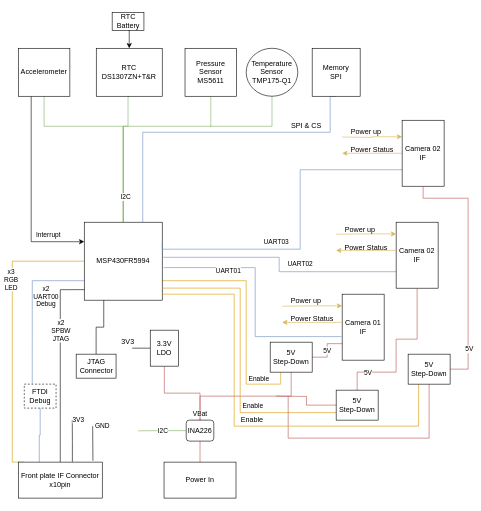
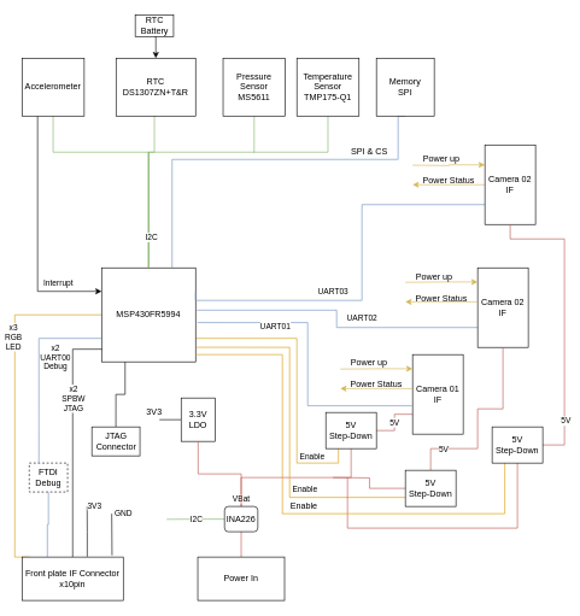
  <mxCell id="0" />
  <mxCell id="1" parent="0" />
  <mxCell id="2" style="edgeStyle=orthogonalEdgeStyle;rounded=0;orthogonalLoop=1;jettySize=auto;html=1;exitX=0;exitY=0.5;exitDx=0;exitDy=0;entryX=0.071;entryY=0;entryDx=0;entryDy=0;endArrow=none;endFill=0;entryPerimeter=0;fillColor=#ffe6cc;strokeColor=#d79b00;" parent="1" source="7" target="22" edge="1"><mxGeometry relative="1" as="geometry"><Array as="points"><mxPoint x="20" y="435" /><mxPoint x="20" y="770" /></Array></mxGeometry></mxCell>
  <mxCell id="3" value="x3&lt;br&gt;RGB&lt;br&gt;LED" style="edgeLabel;html=1;align=center;verticalAlign=middle;resizable=0;points=[];" parent="2" vertex="1" connectable="0"><mxGeometry x="-0.368" y="-3" relative="1" as="geometry"><mxPoint as="offset" /></mxGeometry></mxCell>
  <mxCell id="4" style="edgeStyle=orthogonalEdgeStyle;rounded=0;orthogonalLoop=1;jettySize=auto;html=1;exitX=1;exitY=0.75;exitDx=0;exitDy=0;entryX=0.25;entryY=1;entryDx=0;entryDy=0;endArrow=none;endFill=0;fillColor=#ffe6cc;strokeColor=#d79b00;" parent="1" source="7" target="32" edge="1"><mxGeometry relative="1" as="geometry"><Array as="points"><mxPoint x="410" y="467" /><mxPoint x="410" y="640" /><mxPoint x="467" y="640" /></Array></mxGeometry></mxCell>
  <mxCell id="5" value="Enable" style="edgeLabel;html=1;align=center;verticalAlign=middle;resizable=0;points=[];" parent="4" vertex="1" connectable="0"><mxGeometry x="0.287" y="2" relative="1" as="geometry"><mxPoint x="18.33" y="51.67" as="offset" /></mxGeometry></mxCell>
  <mxCell id="6" style="edgeStyle=orthogonalEdgeStyle;rounded=0;orthogonalLoop=1;jettySize=auto;html=1;exitX=0.25;exitY=1;exitDx=0;exitDy=0;entryX=0.5;entryY=0;entryDx=0;entryDy=0;endArrow=none;endFill=0;" edge="1" parent="1" source="7" target="75"><mxGeometry relative="1" as="geometry" /></mxCell>
  <mxCell id="7" value="MSP430FR5994" style="rounded=0;whiteSpace=wrap;html=1;" parent="1" vertex="1"><mxGeometry x="140" y="370" width="130" height="130" as="geometry" /></mxCell>
  <mxCell id="8" style="edgeStyle=orthogonalEdgeStyle;rounded=0;orthogonalLoop=1;jettySize=auto;html=1;exitX=0.5;exitY=1;exitDx=0;exitDy=0;entryX=0.5;entryY=0;entryDx=0;entryDy=0;endArrow=none;endFill=0;fillColor=#d5e8d4;strokeColor=#82b366;" parent="1" source="11" target="7" edge="1"><mxGeometry relative="1" as="geometry"><Array as="points"><mxPoint x="73" y="210" /><mxPoint x="205" y="210" /></Array></mxGeometry></mxCell>
  <mxCell id="9" style="edgeStyle=orthogonalEdgeStyle;rounded=0;orthogonalLoop=1;jettySize=auto;html=1;exitX=0.25;exitY=1;exitDx=0;exitDy=0;entryX=0;entryY=0.25;entryDx=0;entryDy=0;endArrow=classic;endFill=1;" parent="1" source="11" target="7" edge="1"><mxGeometry relative="1" as="geometry" /></mxCell>
  <mxCell id="10" value="Interrupt" style="edgeLabel;html=1;align=center;verticalAlign=middle;resizable=0;points=[];" parent="9" vertex="1" connectable="0"><mxGeometry x="-0.674" y="1" relative="1" as="geometry"><mxPoint x="27.5" y="176.21" as="offset" /></mxGeometry></mxCell>
  <mxCell id="11" value="Accelerometer" style="rounded=0;whiteSpace=wrap;html=1;" parent="1" vertex="1"><mxGeometry x="30" y="80" width="86" height="80" as="geometry" /></mxCell>
  <mxCell id="12" style="edgeStyle=orthogonalEdgeStyle;rounded=0;orthogonalLoop=1;jettySize=auto;html=1;exitX=0.5;exitY=1;exitDx=0;exitDy=0;entryX=0.5;entryY=0;entryDx=0;entryDy=0;endArrow=none;endFill=0;fillColor=#d5e8d4;strokeColor=#82b366;" parent="1" source="13" target="7" edge="1"><mxGeometry relative="1" as="geometry"><Array as="points"><mxPoint x="213" y="210" /><mxPoint x="205" y="210" /></Array></mxGeometry></mxCell>
  <mxCell id="13" value="RTC&lt;br&gt;&lt;span style=&quot;font-size: 12px&quot;&gt;DS1307ZN+T&amp;amp;R&lt;/span&gt;" style="rounded=0;whiteSpace=wrap;html=1;" parent="1" vertex="1"><mxGeometry x="160" y="80" width="110" height="80" as="geometry" /></mxCell>
  <mxCell id="14" style="edgeStyle=orthogonalEdgeStyle;rounded=0;orthogonalLoop=1;jettySize=auto;html=1;exitX=0.5;exitY=1;exitDx=0;exitDy=0;endArrow=none;endFill=0;fillColor=#d5e8d4;strokeColor=#82b366;" parent="1" source="16" target="7" edge="1"><mxGeometry relative="1" as="geometry"><Array as="points"><mxPoint x="351" y="210" /><mxPoint x="205" y="210" /></Array></mxGeometry></mxCell>
  <mxCell id="15" value="I2C" style="edgeLabel;html=1;align=center;verticalAlign=middle;resizable=0;points=[];" parent="14" vertex="1" connectable="0"><mxGeometry x="0.758" y="3" relative="1" as="geometry"><mxPoint as="offset" /></mxGeometry></mxCell>
  <mxCell id="16" value="Pressure Sensor MS5611" style="rounded=0;whiteSpace=wrap;html=1;" parent="1" vertex="1"><mxGeometry x="308" y="80" width="86" height="80" as="geometry" /></mxCell>
  <mxCell id="17" style="edgeStyle=orthogonalEdgeStyle;rounded=0;orthogonalLoop=1;jettySize=auto;html=1;exitX=0.5;exitY=0;exitDx=0;exitDy=0;entryX=0.004;entryY=0.865;entryDx=0;entryDy=0;entryPerimeter=0;endArrow=none;endFill=0;" parent="1" source="22" target="7" edge="1"><mxGeometry relative="1" as="geometry" /></mxCell>
  <mxCell id="18" value="x2&lt;br&gt;SPBW&lt;br&gt;JTAG" style="edgeLabel;html=1;align=center;verticalAlign=middle;resizable=0;points=[];" parent="17" vertex="1" connectable="0"><mxGeometry x="0.451" relative="1" as="geometry"><mxPoint y="18.29" as="offset" /></mxGeometry></mxCell>
  <mxCell id="19" value="3V3" style="edgeStyle=orthogonalEdgeStyle;rounded=0;orthogonalLoop=1;jettySize=auto;html=1;exitX=0.644;exitY=-0.008;exitDx=0;exitDy=0;endArrow=none;endFill=0;exitPerimeter=0;" parent="1" source="22" edge="1"><mxGeometry x="0.993" y="-10" relative="1" as="geometry"><mxPoint x="120" y="700" as="targetPoint" /><mxPoint y="-1" as="offset" /></mxGeometry></mxCell>
  <mxCell id="20" value="GND" style="edgeStyle=orthogonalEdgeStyle;rounded=0;orthogonalLoop=1;jettySize=auto;html=1;exitX=0.889;exitY=-0.039;exitDx=0;exitDy=0;endArrow=none;endFill=0;exitPerimeter=0;" parent="1" source="22" edge="1"><mxGeometry x="1" y="-16" relative="1" as="geometry"><mxPoint x="154" y="710" as="targetPoint" /><mxPoint as="offset" /></mxGeometry></mxCell>
  <mxCell id="21" style="edgeStyle=orthogonalEdgeStyle;rounded=0;orthogonalLoop=1;jettySize=auto;html=1;exitX=0.25;exitY=0;exitDx=0;exitDy=0;entryX=0.5;entryY=1;entryDx=0;entryDy=0;fillColor=#dae8fc;strokeColor=#6c8ebf;endArrow=none;endFill=0;" edge="1" parent="1" source="22" target="72"><mxGeometry relative="1" as="geometry" /></mxCell>
  <mxCell id="22" value="Front plate IF Connector x10pin" style="rounded=0;whiteSpace=wrap;html=1;" parent="1" vertex="1"><mxGeometry x="30" y="770" width="140" height="60" as="geometry" /></mxCell>
  <mxCell id="23" style="edgeStyle=orthogonalEdgeStyle;rounded=0;orthogonalLoop=1;jettySize=auto;html=1;exitX=0.5;exitY=1;exitDx=0;exitDy=0;entryX=0.75;entryY=0;entryDx=0;entryDy=0;endArrow=none;endFill=0;fillColor=#dae8fc;strokeColor=#6c8ebf;" parent="1" source="24" target="7" edge="1"><mxGeometry relative="1" as="geometry"><Array as="points"><mxPoint x="550" y="160" /><mxPoint x="550" y="220" /><mxPoint x="238" y="220" /></Array></mxGeometry></mxCell>
  <mxCell id="24" value="Memory&lt;br&gt;SPI" style="rounded=0;whiteSpace=wrap;html=1;" parent="1" vertex="1"><mxGeometry x="520" y="80" width="80" height="80" as="geometry" /></mxCell>
  <mxCell id="25" value="SPI &amp;amp; CS" style="text;html=1;align=center;verticalAlign=middle;resizable=0;points=[];autosize=1;" parent="1" vertex="1"><mxGeometry x="475" y="200" width="70" height="20" as="geometry" /></mxCell>
  <mxCell id="26" style="edgeStyle=orthogonalEdgeStyle;rounded=0;orthogonalLoop=1;jettySize=auto;html=1;exitX=0.5;exitY=0;exitDx=0;exitDy=0;entryX=0.5;entryY=1;entryDx=0;entryDy=0;endArrow=none;endFill=0;fillColor=#f8cecc;strokeColor=#b85450;" parent="1" source="27" target="35" edge="1"><mxGeometry relative="1" as="geometry" /></mxCell>
  <mxCell id="27" value="Power In" style="rounded=0;whiteSpace=wrap;html=1;" parent="1" vertex="1"><mxGeometry x="273" y="770" width="120" height="60" as="geometry" /></mxCell>
  <mxCell id="28" style="edgeStyle=orthogonalEdgeStyle;rounded=0;orthogonalLoop=1;jettySize=auto;html=1;exitX=0;exitY=0.5;exitDx=0;exitDy=0;endArrow=none;endFill=0;" parent="1" source="29" edge="1"><mxGeometry relative="1" as="geometry"><mxPoint x="220" y="580.333" as="targetPoint" /></mxGeometry></mxCell>
  <mxCell id="29" value="3.3V LDO" style="rounded=0;whiteSpace=wrap;html=1;" parent="1" vertex="1"><mxGeometry x="250" y="550" width="47" height="60" as="geometry" /></mxCell>
  <mxCell id="30" value="5V" style="edgeStyle=orthogonalEdgeStyle;rounded=0;orthogonalLoop=1;jettySize=auto;html=1;exitX=1;exitY=0.5;exitDx=0;exitDy=0;entryX=0;entryY=0.75;entryDx=0;entryDy=0;endArrow=none;endFill=0;fillColor=#f8cecc;strokeColor=#b85450;" parent="1" source="32" target="36" edge="1"><mxGeometry relative="1" as="geometry" /></mxCell>
  <mxCell id="31" value="VBat" style="edgeStyle=orthogonalEdgeStyle;rounded=0;orthogonalLoop=1;jettySize=auto;html=1;exitX=0.5;exitY=1;exitDx=0;exitDy=0;entryX=0.5;entryY=0;entryDx=0;entryDy=0;endArrow=none;endFill=0;fillColor=#f8cecc;strokeColor=#b85450;" parent="1" source="32" target="35" edge="1"><mxGeometry x="0.914" relative="1" as="geometry"><mxPoint as="offset" /></mxGeometry></mxCell>
  <mxCell id="32" value="5V &lt;br&gt;Step-Down" style="rounded=0;whiteSpace=wrap;html=1;" parent="1" vertex="1"><mxGeometry x="450" y="570" width="70" height="50" as="geometry" /></mxCell>
  <mxCell id="33" value="I2C" style="edgeStyle=orthogonalEdgeStyle;rounded=0;orthogonalLoop=1;jettySize=auto;html=1;exitX=0;exitY=0.5;exitDx=0;exitDy=0;endArrow=none;endFill=0;fillColor=#d5e8d4;strokeColor=#82b366;" parent="1" source="35" edge="1"><mxGeometry relative="1" as="geometry"><mxPoint x="230" y="717.833" as="targetPoint" /></mxGeometry></mxCell>
  <mxCell id="34" style="edgeStyle=orthogonalEdgeStyle;rounded=0;orthogonalLoop=1;jettySize=auto;html=1;exitX=0.5;exitY=0;exitDx=0;exitDy=0;entryX=0.5;entryY=1;entryDx=0;entryDy=0;endArrow=none;endFill=0;fillColor=#f8cecc;strokeColor=#b85450;" parent="1" source="35" target="29" edge="1"><mxGeometry relative="1" as="geometry" /></mxCell>
  <mxCell id="35" value="INA226" style="whiteSpace=wrap;html=1;rounded=1;" parent="1" vertex="1"><mxGeometry x="310" y="700" width="46" height="35" as="geometry" /></mxCell>
  <mxCell id="36" value="Camera 01 IF" style="rounded=0;whiteSpace=wrap;html=1;" parent="1" vertex="1"><mxGeometry x="570" y="490" width="70" height="110" as="geometry" /></mxCell>
  <mxCell id="37" value="3V3" style="text;html=1;strokeColor=none;fillColor=none;align=center;verticalAlign=middle;whiteSpace=wrap;rounded=0;" parent="1" vertex="1"><mxGeometry x="193" y="560" width="40" height="20" as="geometry" /></mxCell>
  <mxCell id="38" style="edgeStyle=orthogonalEdgeStyle;rounded=0;orthogonalLoop=1;jettySize=auto;html=1;exitX=1.018;exitY=0.582;exitDx=0;exitDy=0;entryX=-0.014;entryY=0.643;entryDx=0;entryDy=0;endArrow=none;endFill=0;fillColor=#dae8fc;strokeColor=#6c8ebf;entryPerimeter=0;exitPerimeter=0;" parent="1" target="36" edge="1" source="7"><mxGeometry relative="1" as="geometry"><mxPoint x="424.61" y="460" as="sourcePoint" /><mxPoint x="560" y="560.95" as="targetPoint" /><Array as="points"><mxPoint x="425" y="446" /><mxPoint x="425" y="561" /></Array></mxGeometry></mxCell>
  <mxCell id="39" value="UART01" style="edgeLabel;html=1;align=center;verticalAlign=middle;resizable=0;points=[];" parent="38" vertex="1" connectable="0"><mxGeometry x="-0.122" y="2" relative="1" as="geometry"><mxPoint x="-47.03" y="-23.6" as="offset" /></mxGeometry></mxCell>
  <mxCell id="40" value="UART02" style="edgeStyle=orthogonalEdgeStyle;rounded=0;orthogonalLoop=1;jettySize=auto;html=1;exitX=1.013;exitY=0.45;exitDx=0;exitDy=0;entryX=0;entryY=0.75;entryDx=0;entryDy=0;endArrow=none;endFill=0;fillColor=#dae8fc;strokeColor=#6c8ebf;exitPerimeter=0;" parent="1" source="7" target="42" edge="1"><mxGeometry x="0.224" y="13" relative="1" as="geometry"><mxPoint x="446" y="430" as="sourcePoint" /><mxPoint as="offset" /></mxGeometry></mxCell>
  <mxCell id="41" value="UART03" style="edgeStyle=orthogonalEdgeStyle;rounded=0;orthogonalLoop=1;jettySize=auto;html=1;exitX=1;exitY=0.25;exitDx=0;exitDy=0;entryX=0;entryY=0.75;entryDx=0;entryDy=0;endArrow=none;endFill=0;fillColor=#dae8fc;strokeColor=#6c8ebf;" parent="1" source="7" target="45" edge="1"><mxGeometry x="-0.257" y="13" relative="1" as="geometry"><Array as="points"><mxPoint x="270" y="415" /><mxPoint x="500" y="415" /><mxPoint x="500" y="283" /></Array><mxPoint x="446" y="415" as="sourcePoint" /><mxPoint as="offset" /></mxGeometry></mxCell>
  <mxCell id="42" value="Camera 02 IF" style="rounded=0;whiteSpace=wrap;html=1;" parent="1" vertex="1"><mxGeometry x="660" y="370" width="70" height="110" as="geometry" /></mxCell>
  <mxCell id="43" style="edgeStyle=orthogonalEdgeStyle;rounded=0;orthogonalLoop=1;jettySize=auto;html=1;exitX=0;exitY=0.25;exitDx=0;exitDy=0;endArrow=none;endFill=0;startArrow=classic;startFill=1;fillColor=#fff2cc;strokeColor=#d6b656;" parent="1" source="45" edge="1"><mxGeometry relative="1" as="geometry"><mxPoint x="570" y="228" as="targetPoint" /></mxGeometry></mxCell>
  <mxCell id="44" style="edgeStyle=orthogonalEdgeStyle;rounded=0;orthogonalLoop=1;jettySize=auto;html=1;exitX=0;exitY=0.5;exitDx=0;exitDy=0;endArrow=classic;endFill=1;startArrow=none;startFill=0;fillColor=#fff2cc;strokeColor=#d6b656;" parent="1" source="45" edge="1"><mxGeometry relative="1" as="geometry"><mxPoint x="570" y="255" as="targetPoint" /></mxGeometry></mxCell>
  <mxCell id="45" value="Camera 02 IF" style="rounded=0;whiteSpace=wrap;html=1;" parent="1" vertex="1"><mxGeometry x="670" y="200" width="70" height="110" as="geometry" /></mxCell>
  <mxCell id="46" style="edgeStyle=orthogonalEdgeStyle;rounded=0;orthogonalLoop=1;jettySize=auto;html=1;exitX=0.5;exitY=0;exitDx=0;exitDy=0;entryX=0.5;entryY=1;entryDx=0;entryDy=0;endArrow=none;endFill=0;fillColor=#f8cecc;strokeColor=#b85450;" parent="1" source="51" target="42" edge="1"><mxGeometry relative="1" as="geometry"><Array as="points"><mxPoint x="595" y="620" /><mxPoint x="660" y="620" /><mxPoint x="660" y="565" /><mxPoint x="695" y="565" /></Array></mxGeometry></mxCell>
  <mxCell id="47" value="5V" style="edgeLabel;html=1;align=center;verticalAlign=middle;resizable=0;points=[];" parent="46" vertex="1" connectable="0"><mxGeometry x="-0.65" relative="1" as="geometry"><mxPoint as="offset" /></mxGeometry></mxCell>
  <mxCell id="48" style="edgeStyle=orthogonalEdgeStyle;rounded=0;orthogonalLoop=1;jettySize=auto;html=1;exitX=0;exitY=0.5;exitDx=0;exitDy=0;endArrow=none;endFill=0;fillColor=#f8cecc;strokeColor=#b85450;" parent="1" source="51" edge="1"><mxGeometry relative="1" as="geometry"><mxPoint x="460" y="660" as="targetPoint" /></mxGeometry></mxCell>
  <mxCell id="49" style="edgeStyle=orthogonalEdgeStyle;rounded=0;orthogonalLoop=1;jettySize=auto;html=1;exitX=0;exitY=0.75;exitDx=0;exitDy=0;entryX=1.003;entryY=0.845;entryDx=0;entryDy=0;entryPerimeter=0;endArrow=none;endFill=0;fillColor=#ffe6cc;strokeColor=#d79b00;" parent="1" source="51" target="7" edge="1"><mxGeometry relative="1" as="geometry"><Array as="points"><mxPoint x="400" y="687" /><mxPoint x="400" y="480" /></Array></mxGeometry></mxCell>
  <mxCell id="50" value="Enable" style="edgeLabel;html=1;align=center;verticalAlign=middle;resizable=0;points=[];" parent="49" vertex="1" connectable="0"><mxGeometry x="-0.339" relative="1" as="geometry"><mxPoint x="20" y="-8.49" as="offset" /></mxGeometry></mxCell>
  <mxCell id="51" value="5V &lt;br&gt;Step-Down" style="rounded=0;whiteSpace=wrap;html=1;" parent="1" vertex="1"><mxGeometry x="560" y="650" width="70" height="50" as="geometry" /></mxCell>
  <mxCell id="52" style="edgeStyle=orthogonalEdgeStyle;rounded=0;orthogonalLoop=1;jettySize=auto;html=1;entryX=0.5;entryY=1;entryDx=0;entryDy=0;endArrow=none;endFill=0;fillColor=#f8cecc;strokeColor=#b85450;" parent="1" source="56" target="45" edge="1"><mxGeometry relative="1" as="geometry"><Array as="points"><mxPoint x="780" y="615" /><mxPoint x="780" y="330" /><mxPoint x="705" y="330" /></Array></mxGeometry></mxCell>
  <mxCell id="53" value="5V" style="edgeLabel;html=1;align=center;verticalAlign=middle;resizable=0;points=[];" parent="52" vertex="1" connectable="0"><mxGeometry x="-0.69" y="-1" relative="1" as="geometry"><mxPoint as="offset" /></mxGeometry></mxCell>
  <mxCell id="54" style="edgeStyle=orthogonalEdgeStyle;rounded=0;orthogonalLoop=1;jettySize=auto;html=1;exitX=0.5;exitY=1;exitDx=0;exitDy=0;endArrow=none;endFill=0;fillColor=#f8cecc;strokeColor=#b85450;" parent="1" source="56" edge="1"><mxGeometry relative="1" as="geometry"><mxPoint x="480" y="660" as="targetPoint" /><Array as="points"><mxPoint x="715" y="730" /><mxPoint x="480" y="730" /></Array></mxGeometry></mxCell>
  <mxCell id="55" style="edgeStyle=orthogonalEdgeStyle;rounded=0;orthogonalLoop=1;jettySize=auto;html=1;exitX=0.25;exitY=1;exitDx=0;exitDy=0;entryX=1;entryY=0.923;entryDx=0;entryDy=0;entryPerimeter=0;endArrow=none;endFill=0;fillColor=#ffe6cc;strokeColor=#d79b00;" parent="1" source="56" target="7" edge="1"><mxGeometry relative="1" as="geometry"><Array as="points"><mxPoint x="697" y="710" /><mxPoint x="390" y="710" /><mxPoint x="390" y="490" /></Array></mxGeometry></mxCell>
  <mxCell id="56" value="5V &lt;br&gt;Step-Down" style="rounded=0;whiteSpace=wrap;html=1;" parent="1" vertex="1"><mxGeometry x="680" y="590" width="70" height="50" as="geometry" /></mxCell>
  <mxCell id="57" value="Enable" style="text;html=1;strokeColor=none;fillColor=none;align=center;verticalAlign=middle;whiteSpace=wrap;rounded=0;" parent="1" vertex="1"><mxGeometry x="400" y="690" width="40" height="20" as="geometry" /></mxCell>
  <mxCell id="58" value="Power up" style="text;html=1;strokeColor=none;fillColor=none;align=center;verticalAlign=middle;whiteSpace=wrap;rounded=0;" parent="1" vertex="1"><mxGeometry x="580" y="210" width="60" height="20" as="geometry" /></mxCell>
  <mxCell id="59" value="Power Status" style="text;html=1;strokeColor=none;fillColor=none;align=center;verticalAlign=middle;whiteSpace=wrap;rounded=0;" parent="1" vertex="1"><mxGeometry x="580" y="240" width="80" height="20" as="geometry" /></mxCell>
  <mxCell id="60" style="edgeStyle=orthogonalEdgeStyle;rounded=0;orthogonalLoop=1;jettySize=auto;html=1;exitX=0;exitY=0.25;exitDx=0;exitDy=0;endArrow=none;endFill=0;startArrow=classic;startFill=1;fillColor=#fff2cc;strokeColor=#d6b656;" parent="1" edge="1"><mxGeometry relative="1" as="geometry"><mxPoint x="560" y="390" as="targetPoint" /><mxPoint x="660" y="389.5" as="sourcePoint" /><Array as="points"><mxPoint x="610" y="390" /><mxPoint x="560" y="390" /></Array></mxGeometry></mxCell>
  <mxCell id="61" style="edgeStyle=orthogonalEdgeStyle;rounded=0;orthogonalLoop=1;jettySize=auto;html=1;exitX=0;exitY=0.5;exitDx=0;exitDy=0;endArrow=classic;endFill=1;startArrow=none;startFill=0;fillColor=#fff2cc;strokeColor=#d6b656;" parent="1" edge="1"><mxGeometry relative="1" as="geometry"><mxPoint x="560" y="417" as="targetPoint" /><mxPoint x="660" y="417" as="sourcePoint" /></mxGeometry></mxCell>
  <mxCell id="62" value="Power up" style="text;html=1;strokeColor=none;fillColor=none;align=center;verticalAlign=middle;whiteSpace=wrap;rounded=0;" parent="1" vertex="1"><mxGeometry x="570" y="372" width="60" height="20" as="geometry" /></mxCell>
  <mxCell id="63" value="Power Status" style="text;html=1;strokeColor=none;fillColor=none;align=center;verticalAlign=middle;whiteSpace=wrap;rounded=0;" parent="1" vertex="1"><mxGeometry x="570" y="402" width="80" height="20" as="geometry" /></mxCell>
  <mxCell id="64" style="edgeStyle=orthogonalEdgeStyle;rounded=0;orthogonalLoop=1;jettySize=auto;html=1;exitX=0;exitY=0.25;exitDx=0;exitDy=0;endArrow=none;endFill=0;startArrow=classic;startFill=1;fillColor=#fff2cc;strokeColor=#d6b656;" parent="1" edge="1"><mxGeometry relative="1" as="geometry"><mxPoint x="470" y="510" as="targetPoint" /><mxPoint x="570" y="509.5" as="sourcePoint" /><Array as="points"><mxPoint x="520" y="510" /><mxPoint x="470" y="510" /></Array></mxGeometry></mxCell>
  <mxCell id="65" style="edgeStyle=orthogonalEdgeStyle;rounded=0;orthogonalLoop=1;jettySize=auto;html=1;exitX=0;exitY=0.5;exitDx=0;exitDy=0;endArrow=classic;endFill=1;startArrow=none;startFill=0;fillColor=#fff2cc;strokeColor=#d6b656;" parent="1" edge="1"><mxGeometry relative="1" as="geometry"><mxPoint x="470" y="537" as="targetPoint" /><mxPoint x="570" y="537" as="sourcePoint" /></mxGeometry></mxCell>
  <mxCell id="66" value="Power up" style="text;html=1;strokeColor=none;fillColor=none;align=center;verticalAlign=middle;whiteSpace=wrap;rounded=0;" parent="1" vertex="1"><mxGeometry x="480" y="492" width="60" height="20" as="geometry" /></mxCell>
  <mxCell id="67" value="Power Status" style="text;html=1;strokeColor=none;fillColor=none;align=center;verticalAlign=middle;whiteSpace=wrap;rounded=0;" parent="1" vertex="1"><mxGeometry x="480" y="522" width="80" height="20" as="geometry" /></mxCell>
  <mxCell id="68" style="edgeStyle=orthogonalEdgeStyle;rounded=0;orthogonalLoop=1;jettySize=auto;html=1;exitX=0.5;exitY=1;exitDx=0;exitDy=0;entryX=0.5;entryY=0;entryDx=0;entryDy=0;startArrow=none;startFill=0;endArrow=classic;endFill=1;" parent="1" source="69" target="13" edge="1"><mxGeometry relative="1" as="geometry" /></mxCell>
  <mxCell id="69" value="RTC Battery" style="rounded=0;whiteSpace=wrap;html=1;" parent="1" vertex="1"><mxGeometry x="186.5" y="20" width="53" height="30" as="geometry" /></mxCell>
  <mxCell id="70" style="edgeStyle=orthogonalEdgeStyle;rounded=0;orthogonalLoop=1;jettySize=auto;html=1;exitX=0.5;exitY=1;exitDx=0;exitDy=0;startArrow=none;startFill=0;endArrow=none;endFill=0;fillColor=#d5e8d4;strokeColor=#82b366;" parent="1" source="71" edge="1"><mxGeometry relative="1" as="geometry"><mxPoint x="350" y="210" as="targetPoint" /><Array as="points"><mxPoint x="453" y="210" /></Array></mxGeometry></mxCell>
- <mxCell id="71" value="Temperature Sensor&lt;br&gt;&lt;span style=&quot;font-size: 12px&quot;&gt;TMP175-Q1&lt;/span&gt;" style="ellipse;whiteSpace=wrap;html=1;" parent="1" vertex="1"><mxGeometry x="410" y="80" width="86" height="80" as="geometry" /></mxCell>
+ <mxCell id="71" value="Temperature Sensor&lt;br&gt;&lt;span style=&quot;font-size: 12px&quot;&gt;TMP175-Q1&lt;/span&gt;" style="rounded=0;whiteSpace=wrap;html=1;" parent="1" vertex="1"><mxGeometry x="410" y="80" width="86" height="80" as="geometry" /></mxCell>
  <mxCell id="72" value="FTDI Debug" style="rounded=0;whiteSpace=wrap;html=1;dashed=1;" vertex="1" parent="1"><mxGeometry x="40" y="640" width="53" height="40" as="geometry" /></mxCell>
  <mxCell id="73" style="edgeStyle=orthogonalEdgeStyle;rounded=0;orthogonalLoop=1;jettySize=auto;html=1;exitX=0;exitY=0.75;exitDx=0;exitDy=0;entryX=0.25;entryY=0;entryDx=0;entryDy=0;endArrow=none;endFill=0;fillColor=#dae8fc;strokeColor=#6c8ebf;" edge="1" parent="1" source="7" target="72"><mxGeometry relative="1" as="geometry"><mxPoint x="140" y="467.5" as="sourcePoint" /><mxPoint x="65" y="770" as="targetPoint" /></mxGeometry></mxCell>
  <mxCell id="74" value="x2&lt;br&gt;UART00&lt;br&gt;Debug" style="edgeLabel;html=1;align=center;verticalAlign=middle;resizable=0;points=[];" vertex="1" connectable="0" parent="73"><mxGeometry x="-0.495" y="3" relative="1" as="geometry"><mxPoint y="22.5" as="offset" /></mxGeometry></mxCell>
  <mxCell id="75" value="JTAG&lt;br&gt;Connector" style="rounded=0;whiteSpace=wrap;html=1;" vertex="1" parent="1"><mxGeometry x="126.5" y="590" width="66.5" height="40" as="geometry" /></mxCell>
